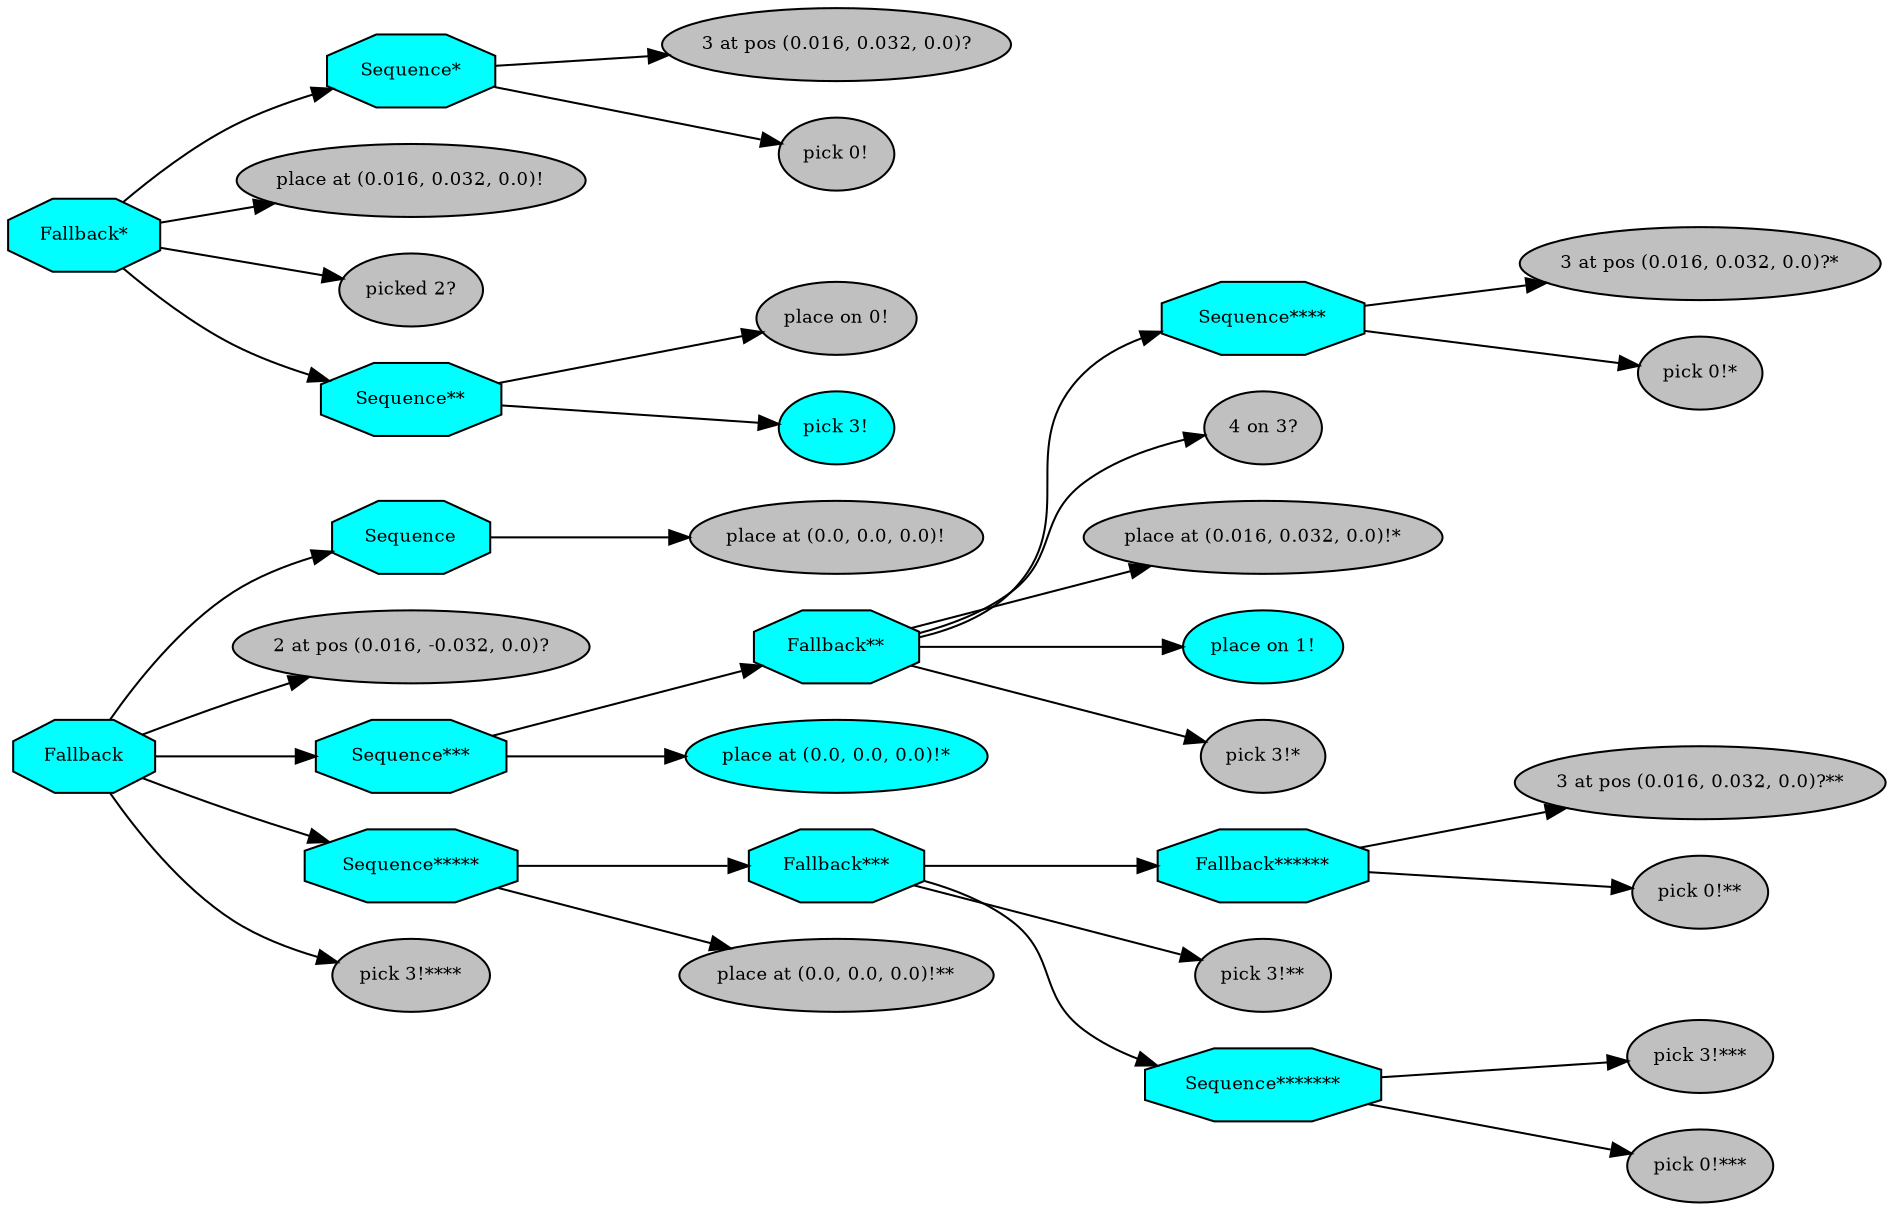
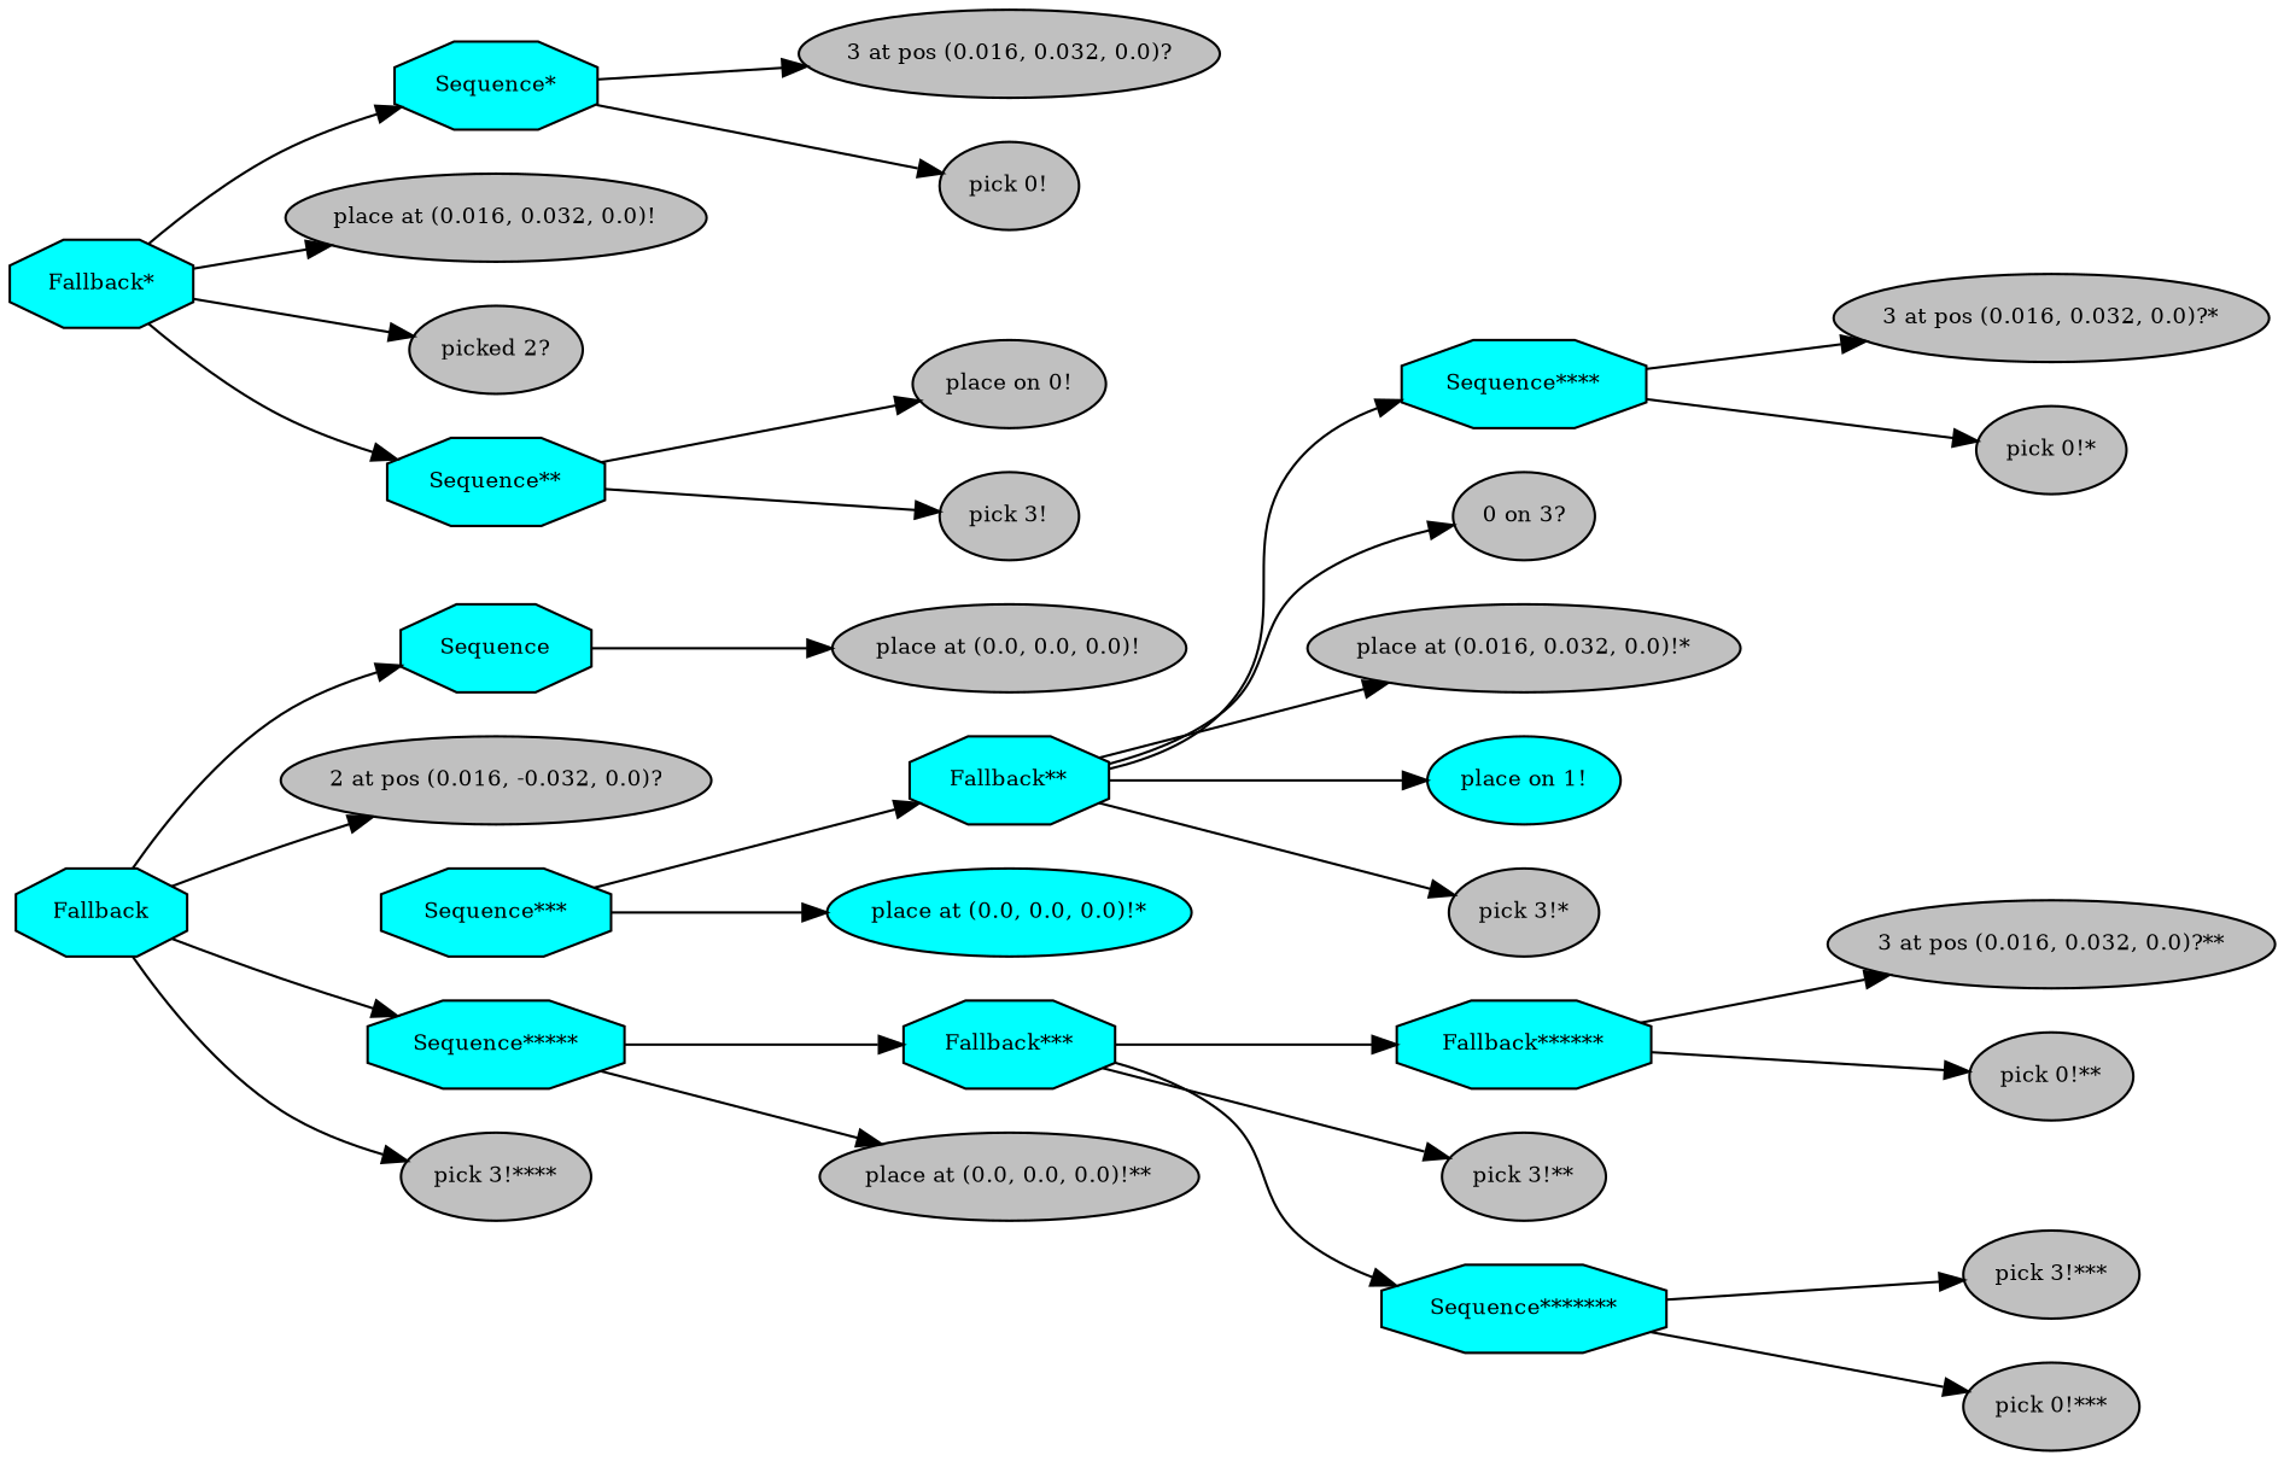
  digraph {
    fontname="times-roman"
    ordering=out
    rankdir=LR
    node [fillcolor=gray fontcolor=black fontname="times-roman" fontsize=9 shape=ellipse style=filled]
    edge [fontname="times-roman"]
    n1 [fillcolor=cyan label=Fallback shape=octagon]
    n2 [fillcolor=cyan label=Sequence shape=octagon]
    n3 [label="2 at pos (0.016, -0.032, 0.0)?"]
    n4 [fillcolor=cyan label="Sequence***" shape=octagon]
    n5 [fillcolor=cyan label="Sequence*****" shape=octagon]
    n6 [label="pick 3!****"]
    n7 [label="place at (0.0, 0.0, 0.0)!"]
    n8 [fillcolor=cyan label="Fallback**" shape=octagon]
    n9 [fillcolor=cyan label="place at (0.0, 0.0, 0.0)!*"]
    n10 [fillcolor=cyan label="Fallback***" shape=octagon]
    n11 [label="place at (0.0, 0.0, 0.0)!**"]
    n12 [fillcolor=cyan label="Fallback*" shape=octagon]
    n13 [fillcolor=cyan label="Sequence*" shape=octagon]
    n14 [label="place at (0.016, 0.032, 0.0)!"]
    n15 [label="picked 2?"]
    n16 [fillcolor=cyan label="Sequence**" shape=octagon]
    n17 [label="3 at pos (0.016, 0.032, 0.0)?"]
    n18 [label="pick 0!"]
    n19 [label="place on 0!"]
-   n20 [fillcolor=cyan label="pick 3!"]
+   n20 [label="pick 3!"]
    n21 [fillcolor=cyan label="Sequence****" shape=octagon]
-   n22 [label="4 on 3?"]
+   n22 [label="0 on 3?"]
    n23 [label="place at (0.016, 0.032, 0.0)!*"]
    n24 [fillcolor=cyan label="place on 1!"]
    n25 [label="pick 3!*"]
    n26 [label="3 at pos (0.016, 0.032, 0.0)?*"]
    n27 [label="pick 0!*"]
    n28 [fillcolor=cyan label="Fallback******" shape=octagon]
    n29 [label="pick 3!**"]
    n30 [fillcolor=cyan label="Sequence*******" shape=octagon]
    n31 [label="3 at pos (0.016, 0.032, 0.0)?**"]
    n32 [label="pick 0!**"]
    n33 [label="pick 3!***"]
    n34 [label="pick 0!***"]
    n1 -> n2
    n1 -> n3
-   n1 -> n4
    n1 -> n5
    n1 -> n6
    n2 -> n7
    n4 -> n8
    n4 -> n9
    n5 -> n10
    n5 -> n11
    n8 -> n21
    n8 -> n22
    n8 -> n23
    n8 -> n24
    n8 -> n25
    n10 -> n28
    n10 -> n29
    n10 -> n30
    n12 -> n13
    n12 -> n14
    n12 -> n15
    n12 -> n16
    n13 -> n17
    n13 -> n18
    n16 -> n19
    n16 -> n20
    n21 -> n26
    n21 -> n27
    n28 -> n31
    n28 -> n32
    n30 -> n33
    n30 -> n34
  }
